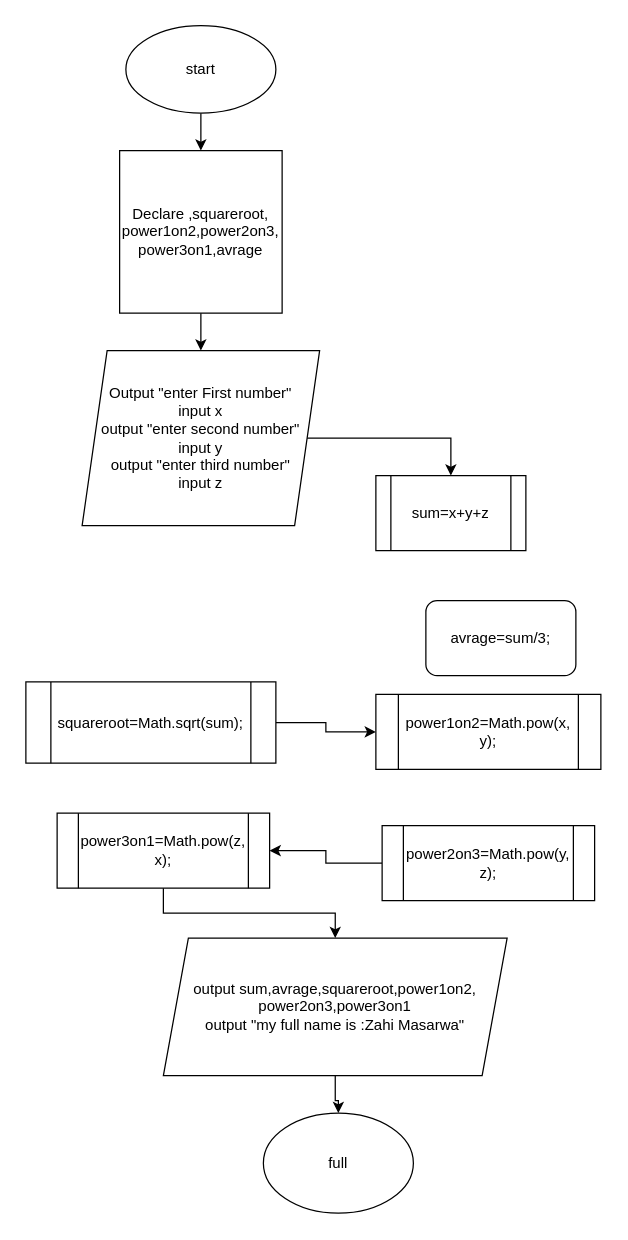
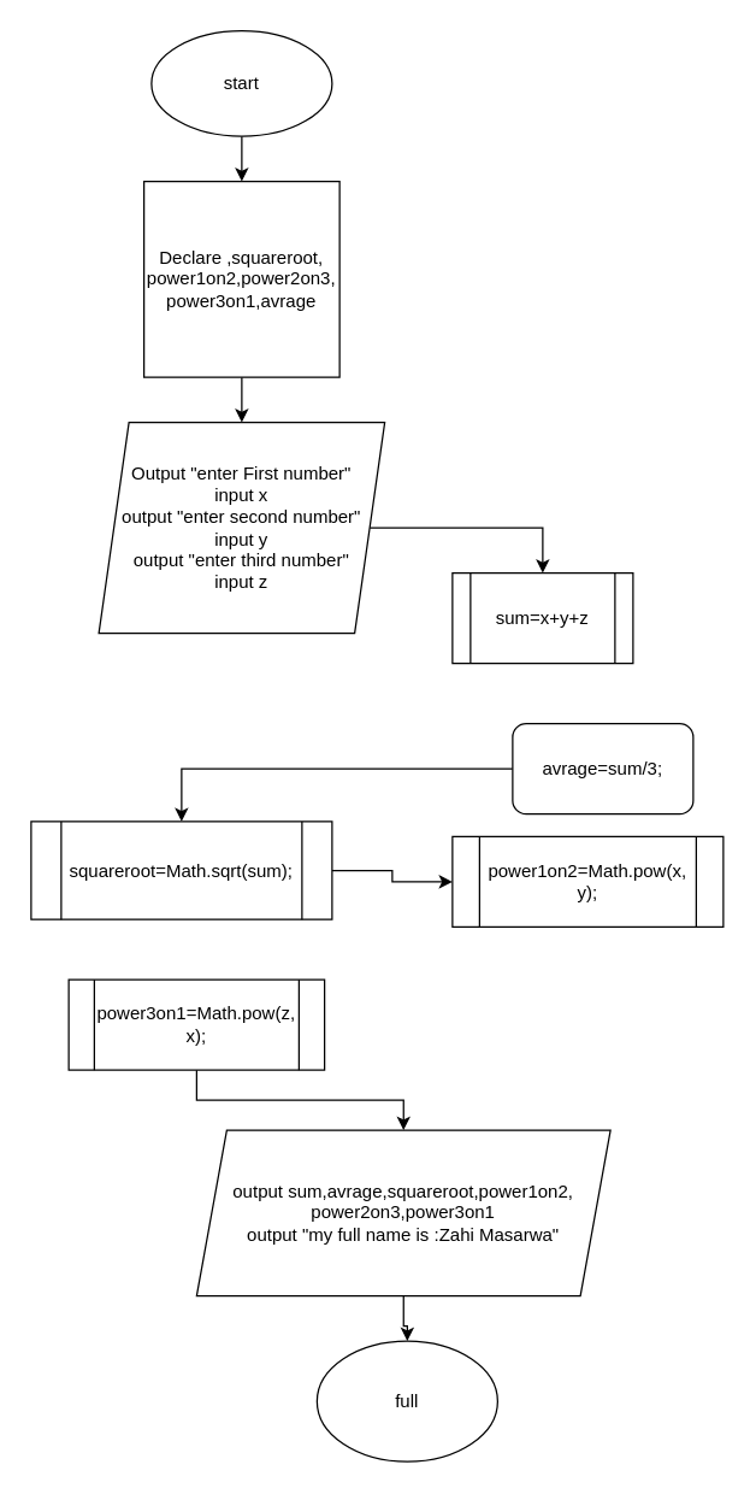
  <mxCell id="0" />
  <mxCell id="1" parent="0" />
  <mxCell id="2" value="" style="edgeStyle=orthogonalEdgeStyle;rounded=0;orthogonalLoop=1;jettySize=auto;html=1;" edge="1" parent="1" source="3" target="6"><mxGeometry relative="1" as="geometry" /></mxCell>
  <mxCell id="3" value="" style="ellipse;whiteSpace=wrap;html=1;" parent="1" vertex="1"><mxGeometry x="100" y="20" width="120" height="70" as="geometry" /></mxCell>
  <mxCell id="4" value="start" style="text;html=1;strokeColor=none;fillColor=none;align=center;verticalAlign=middle;whiteSpace=wrap;rounded=0;" parent="1" vertex="1"><mxGeometry x="130" y="32.5" width="60" height="45" as="geometry" /></mxCell>
  <mxCell id="5" value="" style="edgeStyle=orthogonalEdgeStyle;rounded=0;orthogonalLoop=1;jettySize=auto;html=1;" parent="1" source="6" target="8" edge="1"><mxGeometry relative="1" as="geometry" /></mxCell>
  <mxCell id="6" value="Declare&amp;nbsp;,squareroot,&lt;br&gt;power1on2,power2on3,&lt;br&gt;power3on1,avrage" style="whiteSpace=wrap;html=1;aspect=fixed;" parent="1" vertex="1"><mxGeometry x="95" y="120" width="130" height="130" as="geometry" /></mxCell>
  <mxCell id="7" value="" style="edgeStyle=orthogonalEdgeStyle;rounded=0;orthogonalLoop=1;jettySize=auto;html=1;entryX=0.5;entryY=0;entryDx=0;entryDy=0;" parent="1" source="8" target="21" edge="1"><mxGeometry relative="1" as="geometry" /></mxCell>
  <mxCell id="8" value="Output &quot;enter First number&quot;&lt;br&gt;input x&lt;br&gt;output &quot;enter second number&quot;&lt;br&gt;input y&lt;br&gt;output &quot;enter third number&quot;&lt;br&gt;input z" style="shape=parallelogram;perimeter=parallelogramPerimeter;whiteSpace=wrap;html=1;fixedSize=1;" parent="1" vertex="1"><mxGeometry x="65" y="280" width="190" height="140" as="geometry" /></mxCell>
+ <mxCell id="9" value="" style="edgeStyle=orthogonalEdgeStyle;rounded=0;orthogonalLoop=1;jettySize=auto;html=1;" edge="1" parent="1" source="10" target="15"><mxGeometry relative="1" as="geometry" /></mxCell>
  <mxCell id="10" value="avrage=sum/3;" style="whiteSpace=wrap;html=1;rounded=1;" parent="1" vertex="1"><mxGeometry x="340" y="480" width="120" height="60" as="geometry" /></mxCell>
  <mxCell id="11" value="" style="edgeStyle=orthogonalEdgeStyle;rounded=0;orthogonalLoop=1;jettySize=auto;html=1;" edge="1" parent="1" source="12" target="13"><mxGeometry relative="1" as="geometry" /></mxCell>
  <mxCell id="12" value="output sum,avrage,squareroot,power1on2,&lt;br&gt;power2on3,power3on1&lt;br&gt;output &quot;my full name is :Zahi Masarwa&quot;" style="shape=parallelogram;perimeter=parallelogramPerimeter;whiteSpace=wrap;html=1;fixedSize=1;" parent="1" vertex="1"><mxGeometry x="130" y="750" width="275" height="110" as="geometry" /></mxCell>
  <mxCell id="13" value="full" style="ellipse;whiteSpace=wrap;html=1;" parent="1" vertex="1"><mxGeometry x="210" y="890" width="120" height="80" as="geometry" /></mxCell>
  <mxCell id="14" value="" style="edgeStyle=orthogonalEdgeStyle;rounded=0;orthogonalLoop=1;jettySize=auto;html=1;" edge="1" parent="1" source="15" target="16"><mxGeometry relative="1" as="geometry" /></mxCell>
  <mxCell id="15" value="squareroot=Math.sqrt(sum);" style="shape=process;whiteSpace=wrap;html=1;backgroundOutline=1;" vertex="1" parent="1"><mxGeometry x="20" y="545" width="200" height="65" as="geometry" /></mxCell>
  <mxCell id="16" value="power1on2=Math.pow(x, y);" style="shape=process;whiteSpace=wrap;html=1;backgroundOutline=1;" vertex="1" parent="1"><mxGeometry x="300" y="555" width="180" height="60" as="geometry" /></mxCell>
- <mxCell id="17" value="" style="edgeStyle=orthogonalEdgeStyle;rounded=0;orthogonalLoop=1;jettySize=auto;html=1;" edge="1" parent="1" source="18" target="20"><mxGeometry relative="1" as="geometry" /></mxCell>
- <mxCell id="18" value="power2on3=Math.pow(y, z);" style="shape=process;whiteSpace=wrap;html=1;backgroundOutline=1;" vertex="1" parent="1"><mxGeometry x="305" y="660" width="170" height="60" as="geometry" /></mxCell>
  <mxCell id="19" value="" style="edgeStyle=orthogonalEdgeStyle;rounded=0;orthogonalLoop=1;jettySize=auto;html=1;" edge="1" parent="1" source="20" target="12"><mxGeometry relative="1" as="geometry" /></mxCell>
  <mxCell id="20" value="power3on1=Math.pow(z, x);" style="shape=process;whiteSpace=wrap;html=1;backgroundOutline=1;" vertex="1" parent="1"><mxGeometry x="45" y="650" width="170" height="60" as="geometry" /></mxCell>
  <mxCell id="21" value="&lt;span&gt;sum=x+y+z&lt;/span&gt;" style="shape=process;whiteSpace=wrap;html=1;backgroundOutline=1;" vertex="1" parent="1"><mxGeometry x="300" y="380" width="120" height="60" as="geometry" /></mxCell>
